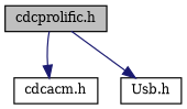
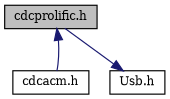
  digraph {
    fontname="DejaVu Serif"
    node [color=black fillcolor=white fontname="DejaVu Serif" fontsize=10 shape=record style=filled]
    edge [color=midnightblue fontname="DejaVu Serif" fontsize=10 labelfontname=Helvetica labelfontsize=10 style=solid]
    n1 [fillcolor=grey75 fontcolor=black height=0.2 label="cdcprolific.h" width=0.4]
    n2 [height=0.2 label="cdcacm.h" width=0.4]
    n3 [height=0.2 label="Usb.h" width=0.4]
-   n1 -> n2
+   n2 -> n1
    n1 -> n3
  }
